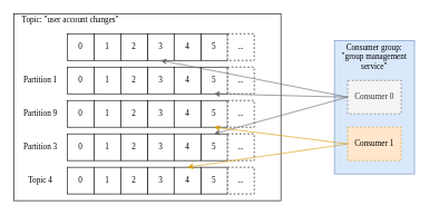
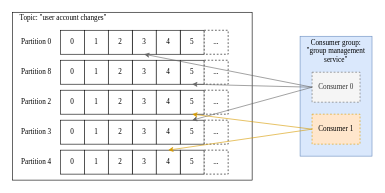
  <mxCell id="0" />
  <mxCell id="1" parent="0" />
  <mxCell id="2" value="" style="rounded=0;whiteSpace=wrap;html=1;fontFamily=Ubuntu;" vertex="1" parent="1"><mxGeometry x="20" y="20" width="400" height="280" as="geometry" /></mxCell>
  <mxCell id="3" value="5" style="rounded=0;whiteSpace=wrap;html=1;fontFamily=Ubuntu;" vertex="1" parent="1"><mxGeometry x="300" y="50" width="40" height="40" as="geometry" /></mxCell>
  <mxCell id="4" value="Topic: &quot;user account changes&quot;" style="text;html=1;strokeColor=none;fillColor=none;align=center;verticalAlign=middle;whiteSpace=wrap;rounded=0;fontFamily=Ubuntu;" vertex="1" parent="1"><mxGeometry x="20" y="20" width="170" height="20" as="geometry" /></mxCell>
  <mxCell id="5" value="0" style="rounded=0;whiteSpace=wrap;html=1;fontFamily=Ubuntu;" vertex="1" parent="1"><mxGeometry x="100" y="50" width="40" height="40" as="geometry" /></mxCell>
  <mxCell id="6" value="1" style="rounded=0;whiteSpace=wrap;html=1;fontFamily=Ubuntu;" vertex="1" parent="1"><mxGeometry x="140" y="50" width="40" height="40" as="geometry" /></mxCell>
  <mxCell id="7" value="3" style="rounded=0;whiteSpace=wrap;html=1;fontFamily=Ubuntu;" vertex="1" parent="1"><mxGeometry x="220" y="50" width="40" height="40" as="geometry" /></mxCell>
  <mxCell id="8" value="4" style="rounded=0;whiteSpace=wrap;html=1;fontFamily=Ubuntu;" vertex="1" parent="1"><mxGeometry x="260" y="50" width="40" height="40" as="geometry" /></mxCell>
  <mxCell id="9" value="2" style="rounded=0;whiteSpace=wrap;html=1;fontFamily=Ubuntu;" vertex="1" parent="1"><mxGeometry x="180" y="50" width="40" height="40" as="geometry" /></mxCell>
  <mxCell id="10" value="..." style="rounded=0;whiteSpace=wrap;html=1;fontFamily=Ubuntu;dashed=1;" vertex="1" parent="1"><mxGeometry x="340" y="50" width="40" height="40" as="geometry" /></mxCell>
  <mxCell id="11" value="" style="rounded=0;whiteSpace=wrap;html=1;fontFamily=Ubuntu;fillColor=#dae8fc;strokeColor=#6c8ebf;" vertex="1" parent="1"><mxGeometry x="500" y="60" width="120" height="200" as="geometry" /></mxCell>
+ <mxCell id="12" value="Partition 0" style="text;html=1;strokeColor=none;fillColor=none;align=center;verticalAlign=middle;whiteSpace=wrap;rounded=0;fontFamily=Ubuntu;" vertex="1" parent="1"><mxGeometry x="20" y="60" width="80" height="20" as="geometry" /></mxCell>
  <mxCell id="13" value="5" style="rounded=0;whiteSpace=wrap;html=1;fontFamily=Ubuntu;" vertex="1" parent="1"><mxGeometry x="300" y="200" width="40" height="40" as="geometry" /></mxCell>
  <mxCell id="14" value="0" style="rounded=0;whiteSpace=wrap;html=1;fontFamily=Ubuntu;" vertex="1" parent="1"><mxGeometry x="100" y="200" width="40" height="40" as="geometry" /></mxCell>
  <mxCell id="15" value="1" style="rounded=0;whiteSpace=wrap;html=1;fontFamily=Ubuntu;" vertex="1" parent="1"><mxGeometry x="140" y="200" width="40" height="40" as="geometry" /></mxCell>
  <mxCell id="16" value="3" style="rounded=0;whiteSpace=wrap;html=1;fontFamily=Ubuntu;" vertex="1" parent="1"><mxGeometry x="220" y="200" width="40" height="40" as="geometry" /></mxCell>
  <mxCell id="17" value="4" style="rounded=0;whiteSpace=wrap;html=1;fontFamily=Ubuntu;" vertex="1" parent="1"><mxGeometry x="260" y="200" width="40" height="40" as="geometry" /></mxCell>
  <mxCell id="18" value="2" style="rounded=0;whiteSpace=wrap;html=1;fontFamily=Ubuntu;" vertex="1" parent="1"><mxGeometry x="180" y="200" width="40" height="40" as="geometry" /></mxCell>
  <mxCell id="19" value="..." style="rounded=0;whiteSpace=wrap;html=1;fontFamily=Ubuntu;dashed=1;" vertex="1" parent="1"><mxGeometry x="340" y="200" width="40" height="40" as="geometry" /></mxCell>
  <mxCell id="20" value="Partition 3" style="text;html=1;strokeColor=none;fillColor=none;align=center;verticalAlign=middle;whiteSpace=wrap;rounded=0;fontFamily=Ubuntu;" vertex="1" parent="1"><mxGeometry x="20" y="210" width="80" height="20" as="geometry" /></mxCell>
  <mxCell id="21" value="5" style="rounded=0;whiteSpace=wrap;html=1;fontFamily=Ubuntu;" vertex="1" parent="1"><mxGeometry x="300" y="100" width="40" height="40" as="geometry" /></mxCell>
  <mxCell id="22" value="0" style="rounded=0;whiteSpace=wrap;html=1;fontFamily=Ubuntu;" vertex="1" parent="1"><mxGeometry x="100" y="100" width="40" height="40" as="geometry" /></mxCell>
  <mxCell id="23" value="1" style="rounded=0;whiteSpace=wrap;html=1;fontFamily=Ubuntu;" vertex="1" parent="1"><mxGeometry x="140" y="100" width="40" height="40" as="geometry" /></mxCell>
  <mxCell id="24" value="3" style="rounded=0;whiteSpace=wrap;html=1;fontFamily=Ubuntu;" vertex="1" parent="1"><mxGeometry x="220" y="100" width="40" height="40" as="geometry" /></mxCell>
  <mxCell id="25" value="4" style="rounded=0;whiteSpace=wrap;html=1;fontFamily=Ubuntu;" vertex="1" parent="1"><mxGeometry x="260" y="100" width="40" height="40" as="geometry" /></mxCell>
  <mxCell id="26" value="2" style="rounded=0;whiteSpace=wrap;html=1;fontFamily=Ubuntu;" vertex="1" parent="1"><mxGeometry x="180" y="100" width="40" height="40" as="geometry" /></mxCell>
  <mxCell id="27" value="..." style="rounded=0;whiteSpace=wrap;html=1;fontFamily=Ubuntu;dashed=1;" vertex="1" parent="1"><mxGeometry x="340" y="100" width="40" height="40" as="geometry" /></mxCell>
- <mxCell id="28" value="Partition 1" style="text;html=1;strokeColor=none;fillColor=none;align=center;verticalAlign=middle;whiteSpace=wrap;rounded=0;fontFamily=Ubuntu;" vertex="1" parent="1"><mxGeometry x="20" y="110" width="80" height="20" as="geometry" /></mxCell>
+ <mxCell id="28" value="Partition 8" style="text;html=1;strokeColor=none;fillColor=none;align=center;verticalAlign=middle;whiteSpace=wrap;rounded=0;fontFamily=Ubuntu;" vertex="1" parent="1"><mxGeometry x="20" y="110" width="80" height="20" as="geometry" /></mxCell>
  <mxCell id="29" value="5" style="rounded=0;whiteSpace=wrap;html=1;fontFamily=Ubuntu;" vertex="1" parent="1"><mxGeometry x="300" y="150" width="40" height="40" as="geometry" /></mxCell>
  <mxCell id="30" value="0" style="rounded=0;whiteSpace=wrap;html=1;fontFamily=Ubuntu;" vertex="1" parent="1"><mxGeometry x="100" y="150" width="40" height="40" as="geometry" /></mxCell>
  <mxCell id="31" value="1" style="rounded=0;whiteSpace=wrap;html=1;fontFamily=Ubuntu;" vertex="1" parent="1"><mxGeometry x="140" y="150" width="40" height="40" as="geometry" /></mxCell>
  <mxCell id="32" value="3" style="rounded=0;whiteSpace=wrap;html=1;fontFamily=Ubuntu;" vertex="1" parent="1"><mxGeometry x="220" y="150" width="40" height="40" as="geometry" /></mxCell>
  <mxCell id="33" value="4" style="rounded=0;whiteSpace=wrap;html=1;fontFamily=Ubuntu;" vertex="1" parent="1"><mxGeometry x="260" y="150" width="40" height="40" as="geometry" /></mxCell>
  <mxCell id="34" value="2" style="rounded=0;whiteSpace=wrap;html=1;fontFamily=Ubuntu;" vertex="1" parent="1"><mxGeometry x="180" y="150" width="40" height="40" as="geometry" /></mxCell>
  <mxCell id="35" value="..." style="rounded=0;whiteSpace=wrap;html=1;fontFamily=Ubuntu;dashed=1;" vertex="1" parent="1"><mxGeometry x="340" y="150" width="40" height="40" as="geometry" /></mxCell>
- <mxCell id="36" value="Partition 9" style="text;html=1;strokeColor=none;fillColor=none;align=center;verticalAlign=middle;whiteSpace=wrap;rounded=0;fontFamily=Ubuntu;" vertex="1" parent="1"><mxGeometry x="20" y="160" width="80" height="20" as="geometry" /></mxCell>
+ <mxCell id="36" value="Partition 2" style="text;html=1;strokeColor=none;fillColor=none;align=center;verticalAlign=middle;whiteSpace=wrap;rounded=0;fontFamily=Ubuntu;" vertex="1" parent="1"><mxGeometry x="20" y="160" width="80" height="20" as="geometry" /></mxCell>
  <mxCell id="37" value="5" style="rounded=0;whiteSpace=wrap;html=1;fontFamily=Ubuntu;" vertex="1" parent="1"><mxGeometry x="300" y="250" width="40" height="40" as="geometry" /></mxCell>
  <mxCell id="38" value="0" style="rounded=0;whiteSpace=wrap;html=1;fontFamily=Ubuntu;" vertex="1" parent="1"><mxGeometry x="100" y="250" width="40" height="40" as="geometry" /></mxCell>
  <mxCell id="39" value="1" style="rounded=0;whiteSpace=wrap;html=1;fontFamily=Ubuntu;" vertex="1" parent="1"><mxGeometry x="140" y="250" width="40" height="40" as="geometry" /></mxCell>
  <mxCell id="40" value="3" style="rounded=0;whiteSpace=wrap;html=1;fontFamily=Ubuntu;" vertex="1" parent="1"><mxGeometry x="220" y="250" width="40" height="40" as="geometry" /></mxCell>
  <mxCell id="41" value="4" style="rounded=0;whiteSpace=wrap;html=1;fontFamily=Ubuntu;" vertex="1" parent="1"><mxGeometry x="260" y="250" width="40" height="40" as="geometry" /></mxCell>
  <mxCell id="42" value="2" style="rounded=0;whiteSpace=wrap;html=1;fontFamily=Ubuntu;" vertex="1" parent="1"><mxGeometry x="180" y="250" width="40" height="40" as="geometry" /></mxCell>
  <mxCell id="43" value="..." style="rounded=0;whiteSpace=wrap;html=1;fontFamily=Ubuntu;dashed=1;" vertex="1" parent="1"><mxGeometry x="340" y="250" width="40" height="40" as="geometry" /></mxCell>
- <mxCell id="44" value="Topic 4" style="text;html=1;strokeColor=none;fillColor=none;align=center;verticalAlign=middle;whiteSpace=wrap;rounded=0;fontFamily=Ubuntu;" vertex="1" parent="1"><mxGeometry x="20" y="260" width="80" height="20" as="geometry" /></mxCell>
+ <mxCell id="44" value="Partition 4" style="text;html=1;strokeColor=none;fillColor=none;align=center;verticalAlign=middle;whiteSpace=wrap;rounded=0;fontFamily=Ubuntu;" vertex="1" parent="1"><mxGeometry x="20" y="260" width="80" height="20" as="geometry" /></mxCell>
  <mxCell id="45" value="&lt;span style=&quot;&quot;&gt;Consumer group: &quot;group management service&quot;&lt;/span&gt;" style="text;html=1;strokeColor=none;fillColor=none;align=center;verticalAlign=middle;whiteSpace=wrap;rounded=0;fontFamily=Ubuntu;" vertex="1" parent="1"><mxGeometry x="500" y="60" width="120" height="50" as="geometry" /></mxCell>
  <mxCell id="46" value="Consumer 0" style="rounded=0;whiteSpace=wrap;html=1;fontFamily=Ubuntu;fillColor=#f5f5f5;strokeColor=#666666;fontColor=#333333;dashed=1;" vertex="1" parent="1"><mxGeometry x="520" y="120" width="80" height="50" as="geometry" /></mxCell>
  <mxCell id="47" value="Consumer 1" style="rounded=0;whiteSpace=wrap;html=1;fontFamily=Ubuntu;fillColor=#ffe6cc;strokeColor=#d79b00;dashed=1;" vertex="1" parent="1"><mxGeometry x="520" y="190" width="80" height="50" as="geometry" /></mxCell>
  <mxCell id="48" value="" style="endArrow=classic;html=1;entryX=0.5;entryY=1;entryDx=0;entryDy=0;exitX=0;exitY=0.5;exitDx=0;exitDy=0;fillColor=#f5f5f5;strokeColor=#666666;fontFamily=Ubuntu;" edge="1" parent="1" source="46" target="7"><mxGeometry width="50" height="50" relative="1" as="geometry"><mxPoint x="460" y="190" as="sourcePoint" /><mxPoint x="510" y="140" as="targetPoint" /></mxGeometry></mxCell>
  <mxCell id="49" value="" style="endArrow=classic;html=1;entryX=0.5;entryY=1;entryDx=0;entryDy=0;exitX=0;exitY=0.5;exitDx=0;exitDy=0;fillColor=#f5f5f5;strokeColor=#666666;fontFamily=Ubuntu;" edge="1" parent="1" source="46" target="21"><mxGeometry width="50" height="50" relative="1" as="geometry"><mxPoint x="530" y="155" as="sourcePoint" /><mxPoint x="390.84" y="83.68" as="targetPoint" /></mxGeometry></mxCell>
  <mxCell id="50" value="" style="endArrow=classic;html=1;entryX=0.5;entryY=0;entryDx=0;entryDy=0;exitX=0;exitY=0.5;exitDx=0;exitDy=0;fillColor=#f5f5f5;strokeColor=#666666;fontFamily=Ubuntu;" edge="1" parent="1" source="46" target="13"><mxGeometry width="50" height="50" relative="1" as="geometry"><mxPoint x="540" y="165" as="sourcePoint" /><mxPoint x="400.84" y="93.68" as="targetPoint" /></mxGeometry></mxCell>
  <mxCell id="51" value="" style="endArrow=classic;html=1;entryX=0.5;entryY=1;entryDx=0;entryDy=0;exitX=0;exitY=0.5;exitDx=0;exitDy=0;fillColor=#ffe6cc;strokeColor=#d79b00;fontFamily=Ubuntu;" edge="1" parent="1" source="47" target="29"><mxGeometry width="50" height="50" relative="1" as="geometry"><mxPoint x="530" y="155" as="sourcePoint" /><mxPoint x="390" y="230" as="targetPoint" /></mxGeometry></mxCell>
  <mxCell id="52" value="" style="endArrow=classic;html=1;entryX=0.5;entryY=0;entryDx=0;entryDy=0;exitX=0;exitY=0.5;exitDx=0;exitDy=0;fillColor=#ffe6cc;strokeColor=#d79b00;fontFamily=Ubuntu;" edge="1" parent="1" source="47" target="41"><mxGeometry width="50" height="50" relative="1" as="geometry"><mxPoint x="530" y="225" as="sourcePoint" /><mxPoint x="392.12" y="184" as="targetPoint" /></mxGeometry></mxCell>
